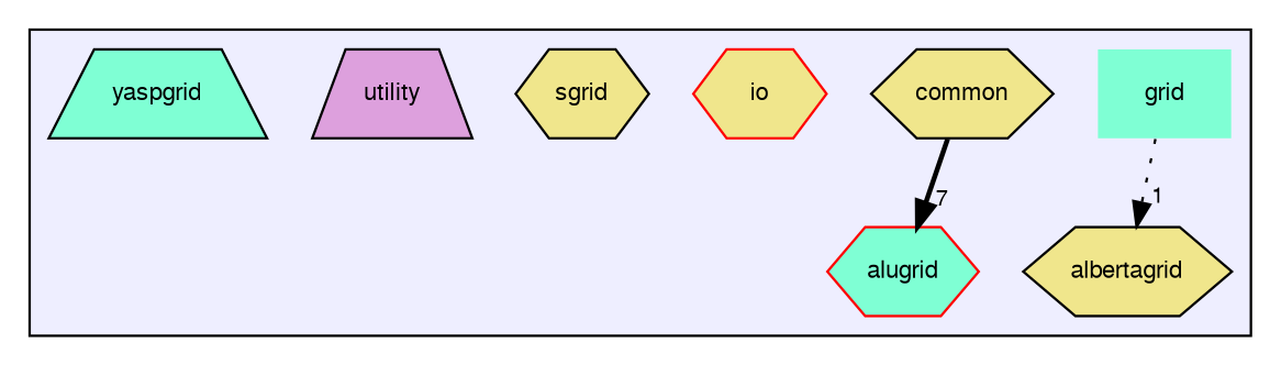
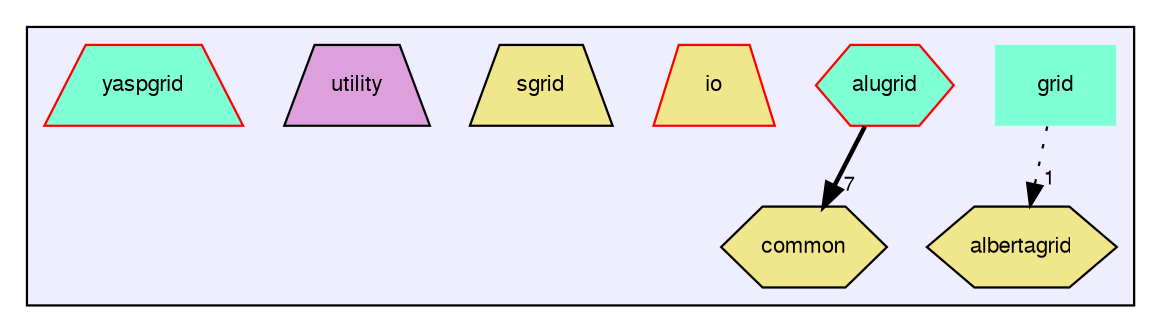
  digraph {
    compound=true
    node [fillcolor=khaki fontname=FreeSans fontsize=10 shape=hexagon style=filled color=black]
    edge [labeldistance=1.5 labelfontname=FreeSans labelfontsize=9]
    n1 [fillcolor=aquamarine label=grid shape=plaintext color=""]
    n2 [label=albertagrid]
    n3 [color=red fillcolor=aquamarine label=alugrid]
    n4 [label=common]
-   n5 [color=red label=io]
-   n6 [label=sgrid]
+   n5 [color=red label=io shape=trapezium]
+   n6 [label=sgrid shape=trapezium]
    n7 [fillcolor=plum label=utility shape=trapezium]
-   n8 [fillcolor=aquamarine label=yaspgrid shape=trapezium]
+   n8 [color=red fillcolor=aquamarine label=yaspgrid shape=trapezium]
    subgraph cluster_1 {
      bgcolor="#eeeeff"
      pencolor=black
      n1
      n2
      n3
      n4
      n5
      n6
      n7
      n8
    }
    n1 -> n2 [headlabel=1 style=dotted]
-   n4 -> n3 [headlabel=7 style=bold]
+   n3 -> n4 [headlabel=7 style=bold]
  }
